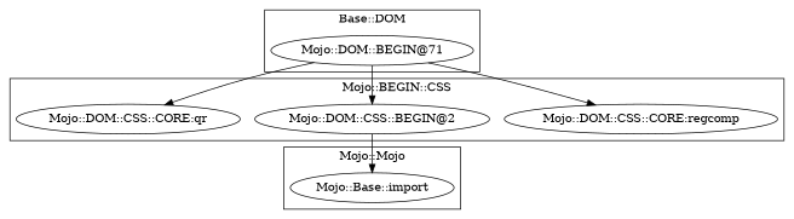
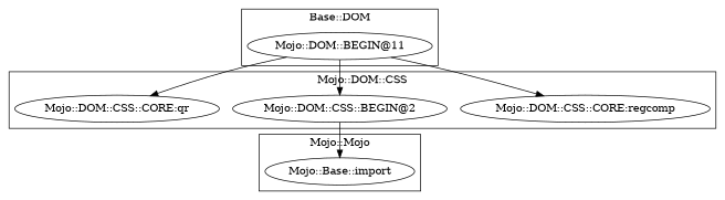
  digraph {
    "Mojo::DOM::CSS::CORE:regcomp"
    "Mojo::DOM::CSS::BEGIN@2"
    "Mojo::DOM::CSS::CORE:qr"
    "Mojo::Base::import"
-   "Mojo::DOM::BEGIN@11" [label="Mojo::DOM::BEGIN@71"]
+   "Mojo::DOM::BEGIN@11"
    subgraph cluster_1 {
-     label="Mojo::BEGIN::CSS"
+     label="Mojo::DOM::CSS"
      "Mojo::DOM::CSS::CORE:regcomp"
      "Mojo::DOM::CSS::BEGIN@2"
      "Mojo::DOM::CSS::CORE:qr"
    }
    subgraph cluster_2 {
      label="Mojo::Mojo"
      "Mojo::Base::import"
    }
    subgraph cluster_3 {
      label="Base::DOM"
      "Mojo::DOM::BEGIN@11"
    }
    "Mojo::DOM::CSS::BEGIN@2" -> "Mojo::Base::import"
    "Mojo::DOM::BEGIN@11" -> "Mojo::DOM::CSS::CORE:regcomp"
    "Mojo::DOM::BEGIN@11" -> "Mojo::DOM::CSS::BEGIN@2"
    "Mojo::DOM::BEGIN@11" -> "Mojo::DOM::CSS::CORE:qr"
  }
